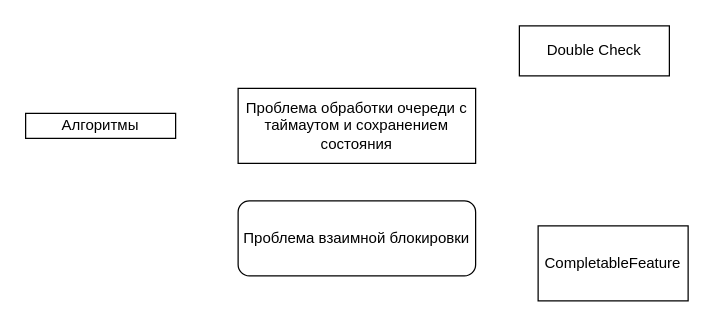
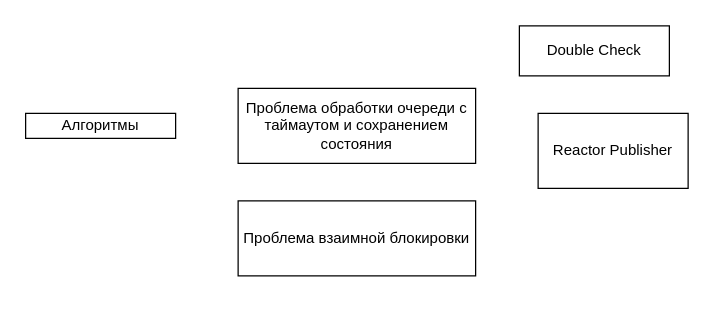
  <mxCell id="0" />
  <mxCell id="1" parent="0" />
  <mxCell id="2" value="Алгоритмы" style="rounded=0;whiteSpace=wrap;html=1;" parent="1" vertex="1"><mxGeometry x="20" y="90" width="120" height="20" as="geometry" /></mxCell>
  <mxCell id="3" value="Проблема обработки очереди с таймаутом и сохранением состояния" style="rounded=0;whiteSpace=wrap;html=1;" vertex="1" parent="1"><mxGeometry x="190" y="70" width="190" height="60" as="geometry" /></mxCell>
- <mxCell id="4" value="Проблема взаимной блокировки" style="whiteSpace=wrap;html=1;rounded=1;" vertex="1" parent="1"><mxGeometry x="190" y="160" width="190" height="60" as="geometry" /></mxCell>
+ <mxCell id="4" value="Проблема взаимной блокировки" style="rounded=0;whiteSpace=wrap;html=1;" vertex="1" parent="1"><mxGeometry x="190" y="160" width="190" height="60" as="geometry" /></mxCell>
  <mxCell id="5" value="Double Check" style="rounded=0;whiteSpace=wrap;html=1;" vertex="1" parent="1"><mxGeometry x="415" y="20" width="120" height="40" as="geometry" /></mxCell>
- <mxCell id="7" value="CompletableFeature" style="rounded=0;whiteSpace=wrap;html=1;" vertex="1" parent="1"><mxGeometry x="430" y="180" width="120" height="60" as="geometry" /></mxCell>
+ <mxCell id="6" value="Reactor Publisher" style="rounded=0;whiteSpace=wrap;html=1;" vertex="1" parent="1"><mxGeometry x="430" y="90" width="120" height="60" as="geometry" /></mxCell>
